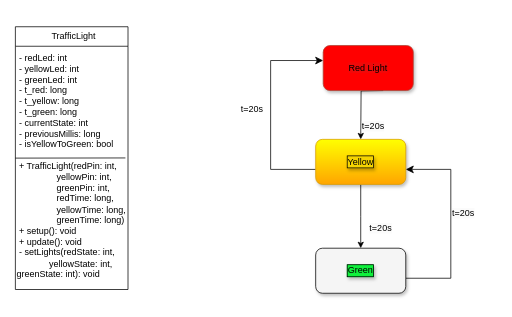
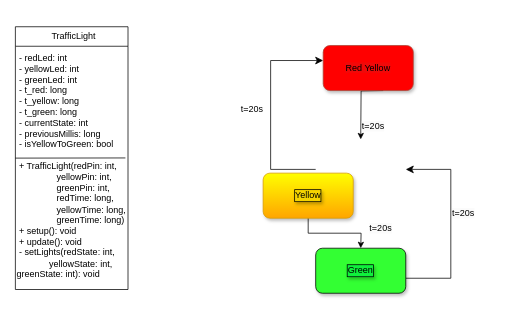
  <mxCell id="0" />
  <mxCell id="1" parent="0" />
  <mxCell id="2" value="&#10;              TrafficLight               &#10;&#10; - redLed: int                           &#10; - yellowLed: int                        &#10; - greenLed: int                         &#10; - t_red: long                           &#10; - t_yellow: long                        &#10; - t_green: long                         &#10; - currentState: int                     &#10; - previousMillis: long                  &#10; - isYellowToGreen: bool                 &#10;&#10; + TrafficLight(redPin: int,             &#10;                yellowPin: int,          &#10;                greenPin: int,           &#10;                redTime: long,           &#10;                yellowTime: long,        &#10;                greenTime: long)         &#10; + setup(): void                         &#10; + update(): void                        &#10; - setLights(redState: int,              &#10;             yellowState: int,                       greenState: int): void      &#10;&#10;" style="text;whiteSpace=wrap;" vertex="1" parent="1"><mxGeometry x="20" y="20" width="230" height="380" as="geometry" /></mxCell>
  <mxCell id="3" value="" style="swimlane;fontStyle=0;childLayout=stackLayout;horizontal=1;startSize=26;fillColor=none;horizontalStack=0;resizeParent=1;resizeParentMax=0;resizeLast=0;collapsible=1;marginBottom=0;whiteSpace=wrap;html=1;" vertex="1" parent="1"><mxGeometry x="20" y="35" width="150" height="350" as="geometry"><mxRectangle x="-580" y="185" width="50" height="40" as="alternateBounds" /></mxGeometry></mxCell>
  <mxCell id="4" value="" style="endArrow=none;html=1;rounded=0;exitX=1.015;exitY=0.448;exitDx=0;exitDy=0;exitPerimeter=0;" edge="1" parent="3"><mxGeometry width="50" height="50" relative="1" as="geometry"><mxPoint y="175" as="sourcePoint" /><mxPoint x="146.55" y="174.76" as="targetPoint" /><Array as="points" /></mxGeometry></mxCell>
  <mxCell id="5" value="" style="group" vertex="1" connectable="0" parent="1"><mxGeometry x="310" y="60" width="350" height="330" as="geometry" /></mxCell>
  <mxCell id="6" value="t=20s" style="text;html=1;align=center;verticalAlign=middle;resizable=0;points=[];autosize=1;strokeColor=none;fillColor=none;" parent="5" vertex="1"><mxGeometry y="70" width="50" height="30" as="geometry" /></mxCell>
  <mxCell id="7" value="&lt;span style=&quot;color: rgb(0, 0, 0); font-family: Helvetica; font-size: 12px; font-style: normal; font-variant-ligatures: normal; font-variant-caps: normal; font-weight: 400; letter-spacing: normal; orphans: 2; text-align: center; text-indent: 0px; text-transform: none; widows: 2; word-spacing: 0px; -webkit-text-stroke-width: 0px; white-space: nowrap; background-color: rgb(251, 251, 251); text-decoration-thickness: initial; text-decoration-style: initial; text-decoration-color: initial; display: inline !important; float: none;&quot;&gt;t=20s&lt;/span&gt;" style="text;whiteSpace=wrap;html=1;" parent="5" vertex="1"><mxGeometry x="290" y="210" width="60" height="40" as="geometry" /></mxCell>
  <mxCell id="8" style="edgeStyle=orthogonalEdgeStyle;rounded=0;orthogonalLoop=1;jettySize=auto;html=1;exitX=0.5;exitY=1;exitDx=0;exitDy=0;entryX=0.5;entryY=0;entryDx=0;entryDy=0;" parent="5" edge="1"><mxGeometry relative="1" as="geometry"><mxPoint x="200" y="60" as="sourcePoint" /><mxPoint x="170" y="125" as="targetPoint" /></mxGeometry></mxCell>
  <mxCell id="9" style="edgeStyle=orthogonalEdgeStyle;rounded=0;orthogonalLoop=1;jettySize=auto;html=1;exitX=0.5;exitY=1;exitDx=0;exitDy=0;entryX=0.5;entryY=0;entryDx=0;entryDy=0;" parent="5" source="15" edge="1"><mxGeometry relative="1" as="geometry"><mxPoint x="170" y="205" as="sourcePoint" /><mxPoint x="170.0" y="270" as="targetPoint" /><Array as="points" /></mxGeometry></mxCell>
  <mxCell id="10" value="" style="edgeStyle=elbowEdgeStyle;elbow=horizontal;endArrow=classic;html=1;curved=0;rounded=0;endSize=8;startSize=8;entryX=1;entryY=0.5;entryDx=0;entryDy=0;" parent="5" edge="1"><mxGeometry width="50" height="50" relative="1" as="geometry"><mxPoint x="230.0" y="310" as="sourcePoint" /><mxPoint x="230" y="165" as="targetPoint" /><Array as="points"><mxPoint x="290" y="240" /></Array></mxGeometry></mxCell>
  <mxCell id="11" value="" style="edgeStyle=elbowEdgeStyle;elbow=horizontal;endArrow=classic;html=1;curved=0;rounded=0;endSize=8;startSize=8;exitX=0;exitY=0.667;exitDx=0;exitDy=0;exitPerimeter=0;" parent="5" edge="1"><mxGeometry width="50" height="50" relative="1" as="geometry"><mxPoint x="110.0" y="165.02" as="sourcePoint" /><mxPoint x="120" y="20" as="targetPoint" /><Array as="points"><mxPoint x="50" y="90" /></Array></mxGeometry></mxCell>
  <mxCell id="12" value="&#10;&lt;span style=&quot;color: rgb(0, 0, 0); font-family: Helvetica; font-size: 12px; font-style: normal; font-variant-ligatures: normal; font-variant-caps: normal; font-weight: 400; letter-spacing: normal; orphans: 2; text-align: center; text-indent: 0px; text-transform: none; widows: 2; word-spacing: 0px; -webkit-text-stroke-width: 0px; white-space: nowrap; background-color: rgb(251, 251, 251); text-decoration-thickness: initial; text-decoration-style: initial; text-decoration-color: initial; display: inline !important; float: none;&quot;&gt;t=20s&lt;/span&gt;&#10;&#10;" style="text;whiteSpace=wrap;html=1;" parent="5" vertex="1"><mxGeometry x="170" y="80" width="60" height="40" as="geometry" /></mxCell>
  <mxCell id="13" value="&lt;span style=&quot;color: rgb(0, 0, 0); font-family: Helvetica; font-size: 12px; font-style: normal; font-variant-ligatures: normal; font-variant-caps: normal; font-weight: 400; letter-spacing: normal; orphans: 2; text-align: center; text-indent: 0px; text-transform: none; widows: 2; word-spacing: 0px; -webkit-text-stroke-width: 0px; white-space: nowrap; background-color: rgb(251, 251, 251); text-decoration-thickness: initial; text-decoration-style: initial; text-decoration-color: initial; display: inline !important; float: none;&quot;&gt;t=20s&lt;/span&gt;" style="text;whiteSpace=wrap;html=1;" parent="5" vertex="1"><mxGeometry x="180" y="230" width="60" height="40" as="geometry" /></mxCell>
- <mxCell id="14" value="&lt;span style=&quot;background-color: rgb(241, 9, 9);&quot;&gt;Red Light&lt;/span&gt;" style="rounded=1;whiteSpace=wrap;html=1;fillColor=#FF0000;strokeColor=#ae4132;shadow=1;glass=0;" parent="5" vertex="1"><mxGeometry x="120" width="120" height="60" as="geometry" /></mxCell>
- <mxCell id="15" value="Yellow" style="rounded=1;whiteSpace=wrap;html=1;labelBackgroundColor=#f5d400;labelBorderColor=default;textShadow=1;fillColor=#FFFF00;gradientColor=#ffa500;strokeColor=#d79b00;shadow=1;" parent="5" vertex="1"><mxGeometry x="110" y="125" width="120" height="60" as="geometry" /></mxCell>
- <mxCell id="16" value="Green" style="rounded=1;whiteSpace=wrap;html=1;labelBackgroundColor=#0ff03c;labelBorderColor=default;textShadow=1;fillColor=#f5f5f5;glass=0;shadow=1;" parent="5" vertex="1"><mxGeometry x="110" y="270" width="120" height="60" as="geometry" /></mxCell>
+ <mxCell id="14" value="&lt;span style=&quot;background-color: rgb(241, 9, 9);&quot;&gt;Red Yellow&lt;/span&gt;" style="rounded=1;whiteSpace=wrap;html=1;fillColor=#FF0000;strokeColor=#ae4132;shadow=1;glass=0;" parent="5" vertex="1"><mxGeometry x="120" width="120" height="60" as="geometry" /></mxCell>
+ <mxCell id="15" value="Yellow" style="rounded=1;whiteSpace=wrap;html=1;labelBackgroundColor=#f5d400;labelBorderColor=default;textShadow=1;fillColor=#FFFF00;gradientColor=#ffa500;strokeColor=#d79b00;shadow=1;" parent="5" vertex="1"><mxGeometry x="40" y="170" width="120" height="60" as="geometry" /></mxCell>
+ <mxCell id="16" value="Green" style="rounded=1;whiteSpace=wrap;html=1;labelBackgroundColor=#0ff03c;labelBorderColor=default;textShadow=1;fillColor=#33FF33;glass=0;shadow=1;" parent="5" vertex="1"><mxGeometry x="110" y="270" width="120" height="60" as="geometry" /></mxCell>
